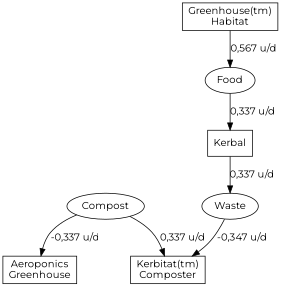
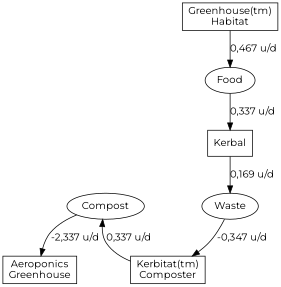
  digraph {
    fontname=Montserrat
    root=Kerbal
    node [fontname=Montserrat shape=box]
    edge [fontname=Montserrat]
    n1 [label="Aeroponics\nGreenhouse"]
    n2 [label="Greenhouse(tm)\nHabitat"]
    Food [shape=""]
    n4 [label=Kerbal]
    n5 [label="Kerbitat(tm)\nComposter"]
    Compost [shape=""]
    Waste [shape=""]
-   n2 -> Food [label="0,567 u/d"]
+   n2 -> Food [label="0,467 u/d"]
    Food -> n4 [label="0,337 u/d"]
-   n4 -> Waste [label="0,337 u/d"]
-   Compost -> n5 [label="0,337 u/d"]
-   Compost -> n1 [label="-0,337 u/d"]
+   n4 -> Waste [label="0,169 u/d"]
+   n5 -> Compost [label="0,337 u/d"]
+   Compost -> n1 [label="-2,337 u/d"]
    Waste -> n5 [label="-0,347 u/d"]
  }
